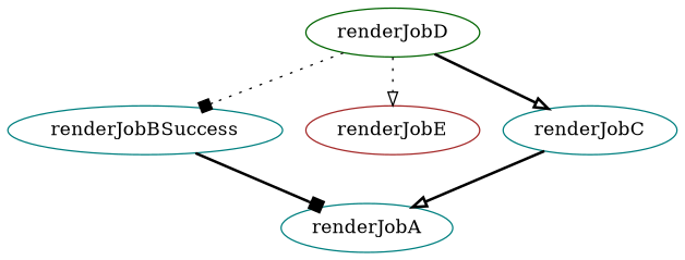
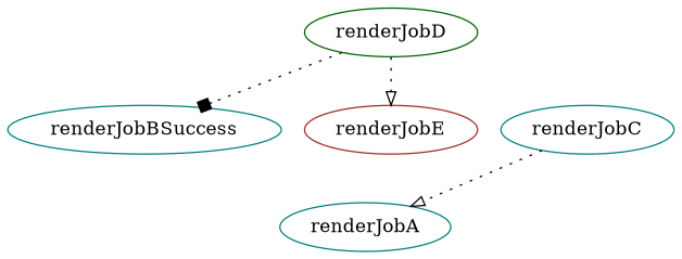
  digraph {
    node [color=teal]
    edge [arrowhead=onormal style=dotted]
    renderJobBSuccess
    renderJobA
    renderJobE [color=brown]
    renderJobC
    renderJobD [color=darkgreen]
-   renderJobBSuccess -> renderJobA [arrowhead=box style=bold]
-   renderJobC -> renderJobA [style=bold]
+   renderJobC -> renderJobA
    renderJobD -> renderJobBSuccess [arrowhead=box]
    renderJobD -> renderJobE [condition=success]
-   renderJobD -> renderJobC [style=bold]
  }
